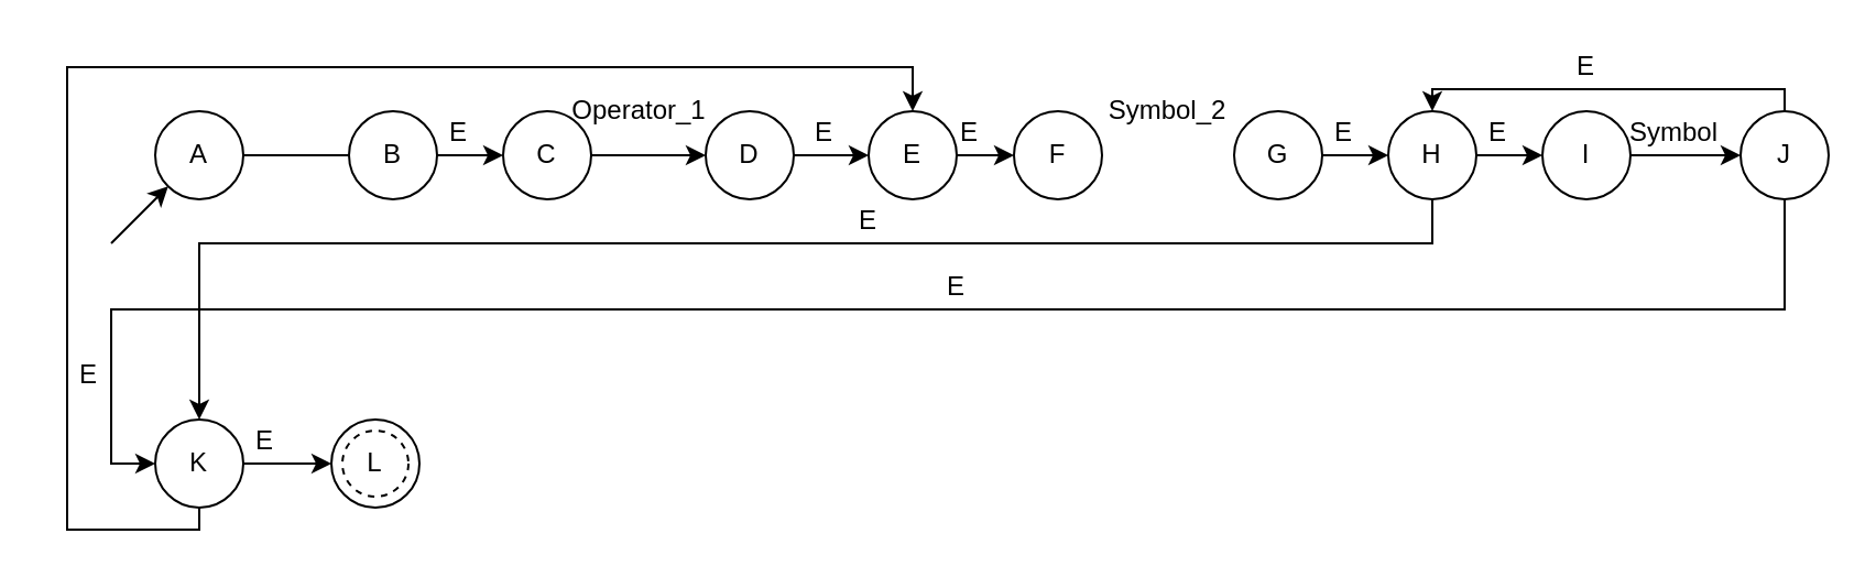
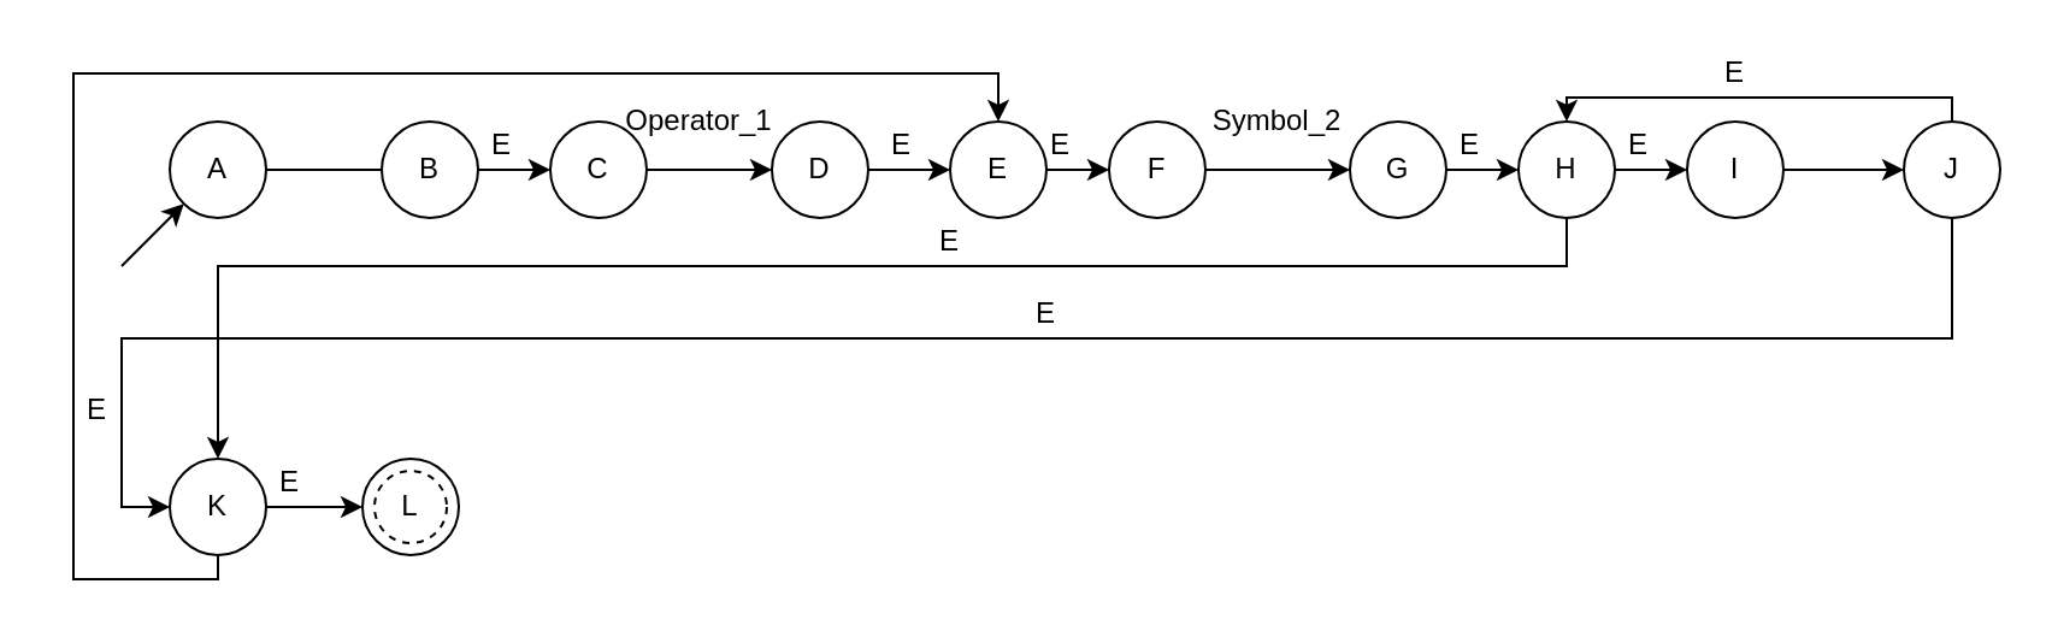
  <mxCell id="0" />
  <mxCell id="1" parent="0" />
  <mxCell id="2" style="edgeStyle=orthogonalEdgeStyle;rounded=0;orthogonalLoop=1;jettySize=auto;html=1;entryX=0;entryY=0.5;entryDx=0;entryDy=0;endArrow=none;" edge="1" parent="1" source="3" target="5"><mxGeometry relative="1" as="geometry" /></mxCell>
  <mxCell id="3" value="A" style="ellipse;whiteSpace=wrap;html=1;aspect=fixed;" vertex="1" parent="1"><mxGeometry x="70" y="50" width="40" height="40" as="geometry" /></mxCell>
  <mxCell id="4" value="" style="edgeStyle=orthogonalEdgeStyle;rounded=0;orthogonalLoop=1;jettySize=auto;html=1;" edge="1" parent="1" source="5" target="22"><mxGeometry relative="1" as="geometry" /></mxCell>
  <mxCell id="5" value="B" style="ellipse;whiteSpace=wrap;html=1;aspect=fixed;" vertex="1" parent="1"><mxGeometry x="158" y="50" width="40" height="40" as="geometry" /></mxCell>
  <mxCell id="6" value="" style="edgeStyle=orthogonalEdgeStyle;rounded=0;orthogonalLoop=1;jettySize=auto;html=1;" edge="1" parent="1" source="8" target="9"><mxGeometry relative="1" as="geometry" /></mxCell>
  <mxCell id="7" style="edgeStyle=orthogonalEdgeStyle;rounded=0;orthogonalLoop=1;jettySize=auto;html=1;entryX=0.5;entryY=0;entryDx=0;entryDy=0;" edge="1" parent="1" source="8" target="18"><mxGeometry relative="1" as="geometry"><Array as="points"><mxPoint x="90" y="240" /><mxPoint x="30" y="240" /><mxPoint x="30" y="30" /><mxPoint x="414" y="30" /></Array></mxGeometry></mxCell>
  <mxCell id="8" value="K" style="ellipse;whiteSpace=wrap;html=1;aspect=fixed;" vertex="1" parent="1"><mxGeometry x="70" y="190" width="40" height="40" as="geometry" /></mxCell>
  <mxCell id="9" value="" style="ellipse;whiteSpace=wrap;html=1;aspect=fixed;" vertex="1" parent="1"><mxGeometry x="150" y="190" width="40" height="40" as="geometry" /></mxCell>
  <mxCell id="10" value="" style="edgeStyle=orthogonalEdgeStyle;rounded=0;orthogonalLoop=1;jettySize=auto;html=1;" edge="1" parent="1" source="11" target="25"><mxGeometry relative="1" as="geometry" /></mxCell>
  <mxCell id="11" value="I" style="ellipse;whiteSpace=wrap;html=1;aspect=fixed;" vertex="1" parent="1"><mxGeometry x="700" y="50" width="40" height="40" as="geometry" /></mxCell>
  <mxCell id="12" value="" style="edgeStyle=orthogonalEdgeStyle;rounded=0;orthogonalLoop=1;jettySize=auto;html=1;" edge="1" parent="1" source="14" target="11"><mxGeometry relative="1" as="geometry" /></mxCell>
  <mxCell id="13" style="edgeStyle=orthogonalEdgeStyle;rounded=0;orthogonalLoop=1;jettySize=auto;html=1;entryX=0.5;entryY=0;entryDx=0;entryDy=0;" edge="1" parent="1" source="14" target="8"><mxGeometry relative="1" as="geometry"><Array as="points"><mxPoint x="650" y="110" /><mxPoint x="90" y="110" /></Array></mxGeometry></mxCell>
  <mxCell id="14" value="H" style="ellipse;whiteSpace=wrap;html=1;aspect=fixed;" vertex="1" parent="1"><mxGeometry x="630" y="50" width="40" height="40" as="geometry" /></mxCell>
  <mxCell id="15" style="edgeStyle=orthogonalEdgeStyle;rounded=0;orthogonalLoop=1;jettySize=auto;html=1;entryX=0;entryY=0.5;entryDx=0;entryDy=0;" edge="1" parent="1" source="16" target="14"><mxGeometry relative="1" as="geometry" /></mxCell>
  <mxCell id="16" value="G" style="ellipse;whiteSpace=wrap;html=1;aspect=fixed;" vertex="1" parent="1"><mxGeometry x="560" y="50" width="40" height="40" as="geometry" /></mxCell>
  <mxCell id="17" value="" style="edgeStyle=orthogonalEdgeStyle;rounded=0;orthogonalLoop=1;jettySize=auto;html=1;" edge="1" parent="1" source="18" target="27"><mxGeometry relative="1" as="geometry" /></mxCell>
  <mxCell id="18" value="E" style="ellipse;whiteSpace=wrap;html=1;aspect=fixed;" vertex="1" parent="1"><mxGeometry x="394" y="50" width="40" height="40" as="geometry" /></mxCell>
  <mxCell id="19" value="" style="edgeStyle=orthogonalEdgeStyle;rounded=0;orthogonalLoop=1;jettySize=auto;html=1;" edge="1" parent="1" source="20" target="18"><mxGeometry relative="1" as="geometry" /></mxCell>
  <mxCell id="20" value="D" style="ellipse;whiteSpace=wrap;html=1;aspect=fixed;" vertex="1" parent="1"><mxGeometry x="320" y="50" width="40" height="40" as="geometry" /></mxCell>
  <mxCell id="21" style="edgeStyle=orthogonalEdgeStyle;rounded=0;orthogonalLoop=1;jettySize=auto;html=1;entryX=0;entryY=0.5;entryDx=0;entryDy=0;" edge="1" parent="1" source="22" target="20"><mxGeometry relative="1" as="geometry" /></mxCell>
  <mxCell id="22" value="C" style="ellipse;whiteSpace=wrap;html=1;aspect=fixed;" vertex="1" parent="1"><mxGeometry x="228" y="50" width="40" height="40" as="geometry" /></mxCell>
  <mxCell id="23" style="edgeStyle=orthogonalEdgeStyle;rounded=0;orthogonalLoop=1;jettySize=auto;html=1;entryX=0;entryY=0.5;entryDx=0;entryDy=0;" edge="1" parent="1" source="25" target="8"><mxGeometry relative="1" as="geometry"><Array as="points"><mxPoint x="810" y="140" /><mxPoint x="50" y="140" /><mxPoint x="50" y="210" /></Array></mxGeometry></mxCell>
  <mxCell id="24" style="edgeStyle=orthogonalEdgeStyle;rounded=0;orthogonalLoop=1;jettySize=auto;html=1;entryX=0.5;entryY=0;entryDx=0;entryDy=0;" edge="1" parent="1" source="25" target="14"><mxGeometry relative="1" as="geometry"><Array as="points"><mxPoint x="810" y="40" /><mxPoint x="650" y="40" /></Array></mxGeometry></mxCell>
  <mxCell id="25" value="J" style="ellipse;whiteSpace=wrap;html=1;aspect=fixed;" vertex="1" parent="1"><mxGeometry x="790" y="50" width="40" height="40" as="geometry" /></mxCell>
+ <mxCell id="26" value="" style="edgeStyle=orthogonalEdgeStyle;rounded=0;orthogonalLoop=1;jettySize=auto;html=1;" edge="1" parent="1" source="27" target="16"><mxGeometry relative="1" as="geometry" /></mxCell>
  <mxCell id="27" value="F" style="ellipse;whiteSpace=wrap;html=1;aspect=fixed;" vertex="1" parent="1"><mxGeometry x="460" y="50" width="40" height="40" as="geometry" /></mxCell>
  <mxCell id="28" value="" style="endArrow=classic;html=1;entryX=0;entryY=1;entryDx=0;entryDy=0;" edge="1" parent="1" target="3"><mxGeometry width="50" height="50" relative="1" as="geometry"><mxPoint x="50" y="110" as="sourcePoint" /><mxPoint x="460" y="40" as="targetPoint" /></mxGeometry></mxCell>
  <mxCell id="29" value="E" style="text;html=1;strokeColor=none;fillColor=none;align=center;verticalAlign=middle;whiteSpace=wrap;rounded=0;" vertex="1" parent="1"><mxGeometry x="188" y="50" width="40" height="20" as="geometry" /></mxCell>
  <mxCell id="30" value="Operator_1" style="text;html=1;strokeColor=none;fillColor=none;align=center;verticalAlign=middle;whiteSpace=wrap;rounded=0;" vertex="1" parent="1"><mxGeometry x="270" y="40" width="40" height="20" as="geometry" /></mxCell>
  <mxCell id="31" value="E" style="text;html=1;strokeColor=none;fillColor=none;align=center;verticalAlign=middle;whiteSpace=wrap;rounded=0;" vertex="1" parent="1"><mxGeometry x="354" y="50" width="40" height="20" as="geometry" /></mxCell>
  <mxCell id="32" value="E" style="text;html=1;strokeColor=none;fillColor=none;align=center;verticalAlign=middle;whiteSpace=wrap;rounded=0;" vertex="1" parent="1"><mxGeometry x="420" y="50" width="40" height="20" as="geometry" /></mxCell>
  <mxCell id="33" value="Symbol_2&lt;br&gt;" style="text;html=1;strokeColor=none;fillColor=none;align=center;verticalAlign=middle;whiteSpace=wrap;rounded=0;" vertex="1" parent="1"><mxGeometry x="510" y="40" width="40" height="20" as="geometry" /></mxCell>
  <mxCell id="34" value="E" style="text;html=1;strokeColor=none;fillColor=none;align=center;verticalAlign=middle;whiteSpace=wrap;rounded=0;" vertex="1" parent="1"><mxGeometry x="590" y="50" width="40" height="20" as="geometry" /></mxCell>
  <mxCell id="35" value="E" style="text;html=1;strokeColor=none;fillColor=none;align=center;verticalAlign=middle;whiteSpace=wrap;rounded=0;" vertex="1" parent="1"><mxGeometry x="660" y="50" width="40" height="20" as="geometry" /></mxCell>
- <mxCell id="36" value="Symbol" style="text;html=1;strokeColor=none;fillColor=none;align=center;verticalAlign=middle;whiteSpace=wrap;rounded=0;" vertex="1" parent="1"><mxGeometry x="740" y="50" width="40" height="20" as="geometry" /></mxCell>
  <mxCell id="37" value="E" style="text;html=1;strokeColor=none;fillColor=none;align=center;verticalAlign=middle;whiteSpace=wrap;rounded=0;" vertex="1" parent="1"><mxGeometry x="414" y="120" width="40" height="20" as="geometry" /></mxCell>
  <mxCell id="38" value="E" style="text;html=1;strokeColor=none;fillColor=none;align=center;verticalAlign=middle;whiteSpace=wrap;rounded=0;" vertex="1" parent="1"><mxGeometry x="100" y="190" width="40" height="20" as="geometry" /></mxCell>
  <mxCell id="39" value="L" style="ellipse;whiteSpace=wrap;html=1;aspect=fixed;dashed=1;" vertex="1" parent="1"><mxGeometry x="155" y="195" width="30" height="30" as="geometry" /></mxCell>
  <mxCell id="40" value="E" style="text;html=1;strokeColor=none;fillColor=none;align=center;verticalAlign=middle;whiteSpace=wrap;rounded=0;" vertex="1" parent="1"><mxGeometry x="374" y="90" width="40" height="20" as="geometry" /></mxCell>
  <mxCell id="41" value="E" style="text;html=1;strokeColor=none;fillColor=none;align=center;verticalAlign=middle;whiteSpace=wrap;rounded=0;" vertex="1" parent="1"><mxGeometry x="700" width="40" height="20" as="geometry" y="20" /></mxCell>
  <mxCell id="42" value="E" style="text;html=1;strokeColor=none;fillColor=none;align=center;verticalAlign=middle;whiteSpace=wrap;rounded=0;" vertex="1" parent="1"><mxGeometry y="160" width="40" height="20" as="geometry" x="20" /></mxCell>
